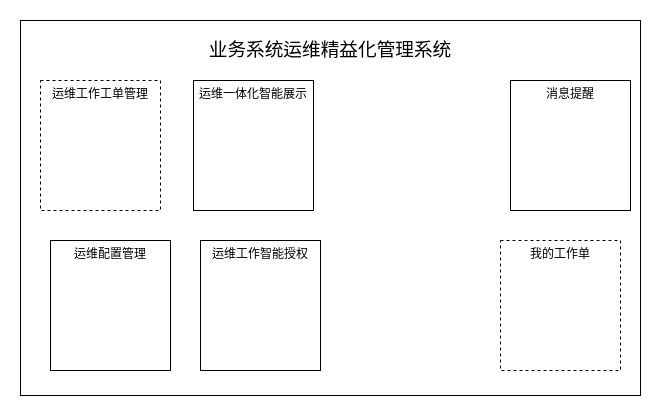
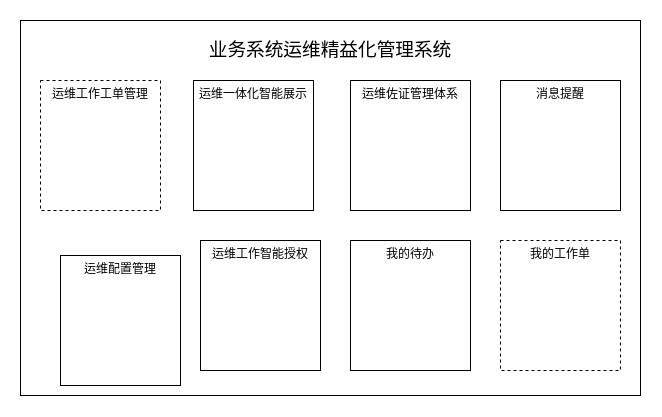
  <mxCell id="0" />
  <mxCell id="1" parent="0" />
  <mxCell id="2" value="&lt;p class=&quot;MsoNormal&quot;&gt;&lt;span style=&quot;mso-spacerun:'yes';font-family:仿宋_GB2312;font-size:14.0pt;&lt;br/&gt;mso-font-kerning:1.0pt;&quot;&gt;业务系统运维精益化管理系统&lt;/span&gt;&lt;/p&gt;" style="rounded=0;whiteSpace=wrap;html=1;verticalAlign=top;" vertex="1" parent="1"><mxGeometry x="20" y="20" width="620" height="375" as="geometry" /></mxCell>
  <mxCell id="3" value="运维工作工单管理" style="rounded=0;whiteSpace=wrap;html=1;verticalAlign=top;dashed=1;" vertex="1" parent="1"><mxGeometry x="40" y="80" width="120" height="130" as="geometry" /></mxCell>
  <mxCell id="4" value="运维一体化智能展示" style="rounded=0;whiteSpace=wrap;html=1;verticalAlign=top;" vertex="1" parent="1"><mxGeometry x="193" y="80" width="120" height="130" as="geometry" /></mxCell>
- <mxCell id="6" value="运维配置管理" style="rounded=0;whiteSpace=wrap;html=1;verticalAlign=top;" vertex="1" parent="1"><mxGeometry x="50" y="240" width="120" height="130" as="geometry" /></mxCell>
+ <mxCell id="5" value="运维佐证管理体系" style="rounded=0;whiteSpace=wrap;html=1;verticalAlign=top;" vertex="1" parent="1"><mxGeometry x="350" y="80" width="120" height="130" as="geometry" /></mxCell>
+ <mxCell id="6" value="运维配置管理" style="rounded=0;whiteSpace=wrap;html=1;verticalAlign=top;" vertex="1" parent="1"><mxGeometry x="60" y="255" width="120" height="130" as="geometry" /></mxCell>
  <mxCell id="7" value="运维工作智能授权" style="rounded=0;whiteSpace=wrap;html=1;verticalAlign=top;" vertex="1" parent="1"><mxGeometry x="200" y="240" width="120" height="130" as="geometry" /></mxCell>
+ <mxCell id="8" value="我的待办" style="rounded=0;whiteSpace=wrap;html=1;verticalAlign=top;" vertex="1" parent="1"><mxGeometry x="350" y="240" width="120" height="130" as="geometry" /></mxCell>
  <mxCell id="9" value="我的工作单" style="rounded=0;whiteSpace=wrap;html=1;verticalAlign=top;dashed=1;" vertex="1" parent="1"><mxGeometry x="500" y="240" width="120" height="130" as="geometry" /></mxCell>
- <mxCell id="10" value="消息提醒" style="rounded=0;whiteSpace=wrap;html=1;verticalAlign=top;" vertex="1" parent="1"><mxGeometry x="510" y="80" width="120" height="130" as="geometry" /></mxCell>
+ <mxCell id="10" value="消息提醒" style="rounded=0;whiteSpace=wrap;html=1;verticalAlign=top;" vertex="1" parent="1"><mxGeometry x="500" y="80" width="120" height="130" as="geometry" /></mxCell>
